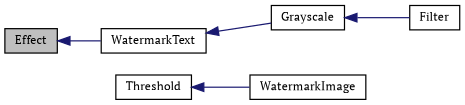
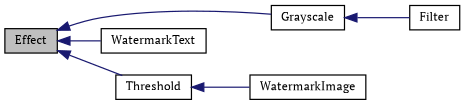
  digraph {
    fontname="PT Serif"
    rankdir=LR
    node [color=black fillcolor=white fontname="PT Serif" fontsize=10 shape=record style=filled]
    edge [color=midnightblue dir=back fontname="PT Serif" fontsize=10 labelfontname=Helvetica labelfontsize=10 style=solid]
    n1 [fillcolor=grey75 fontcolor=black height=0.2 label=Effect width=0.4]
    n2 [height=0.2 label=Grayscale width=0.4]
    n3 [height=0.2 label=Threshold width=0.4]
    n4 [height=0.2 label=WatermarkText width=0.4]
    n5 [height=0.2 label=Filter width=0.4]
    n6 [height=0.2 label=WatermarkImage width=0.4]
-   n4 -> n2
+   n1 -> n2
+   n1 -> n3
    n1 -> n4
    n2 -> n5
    n3 -> n6
  }
